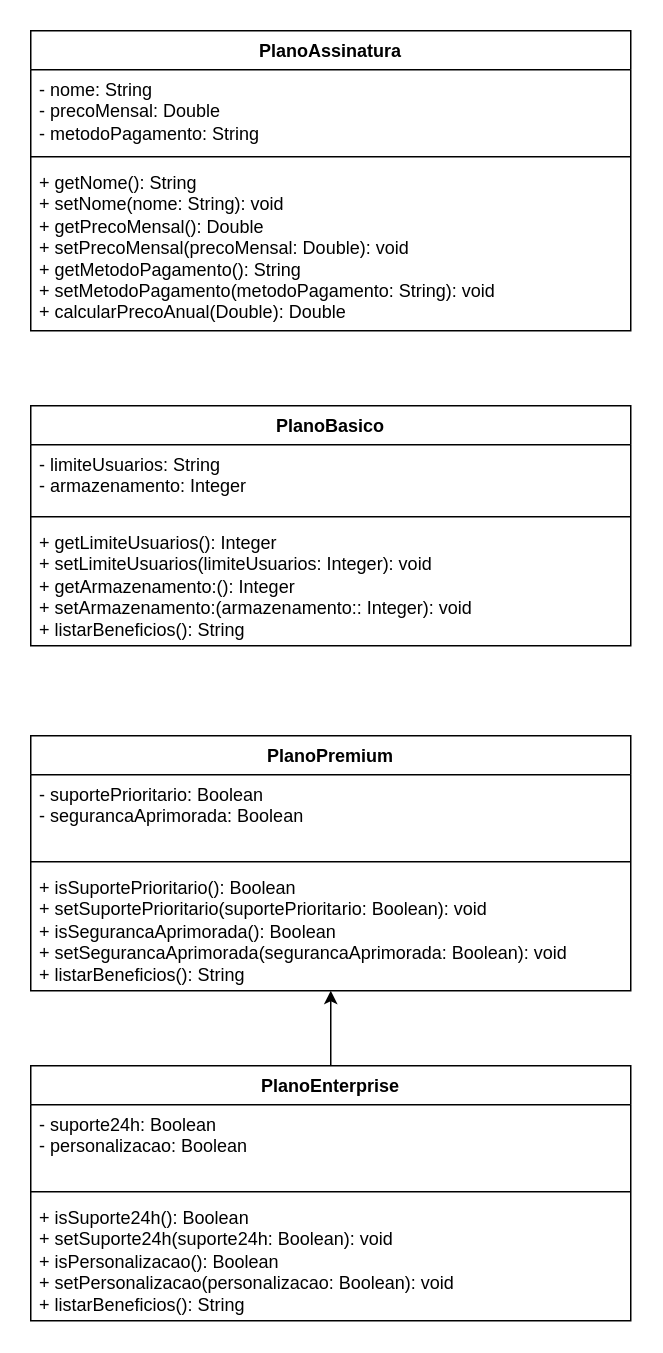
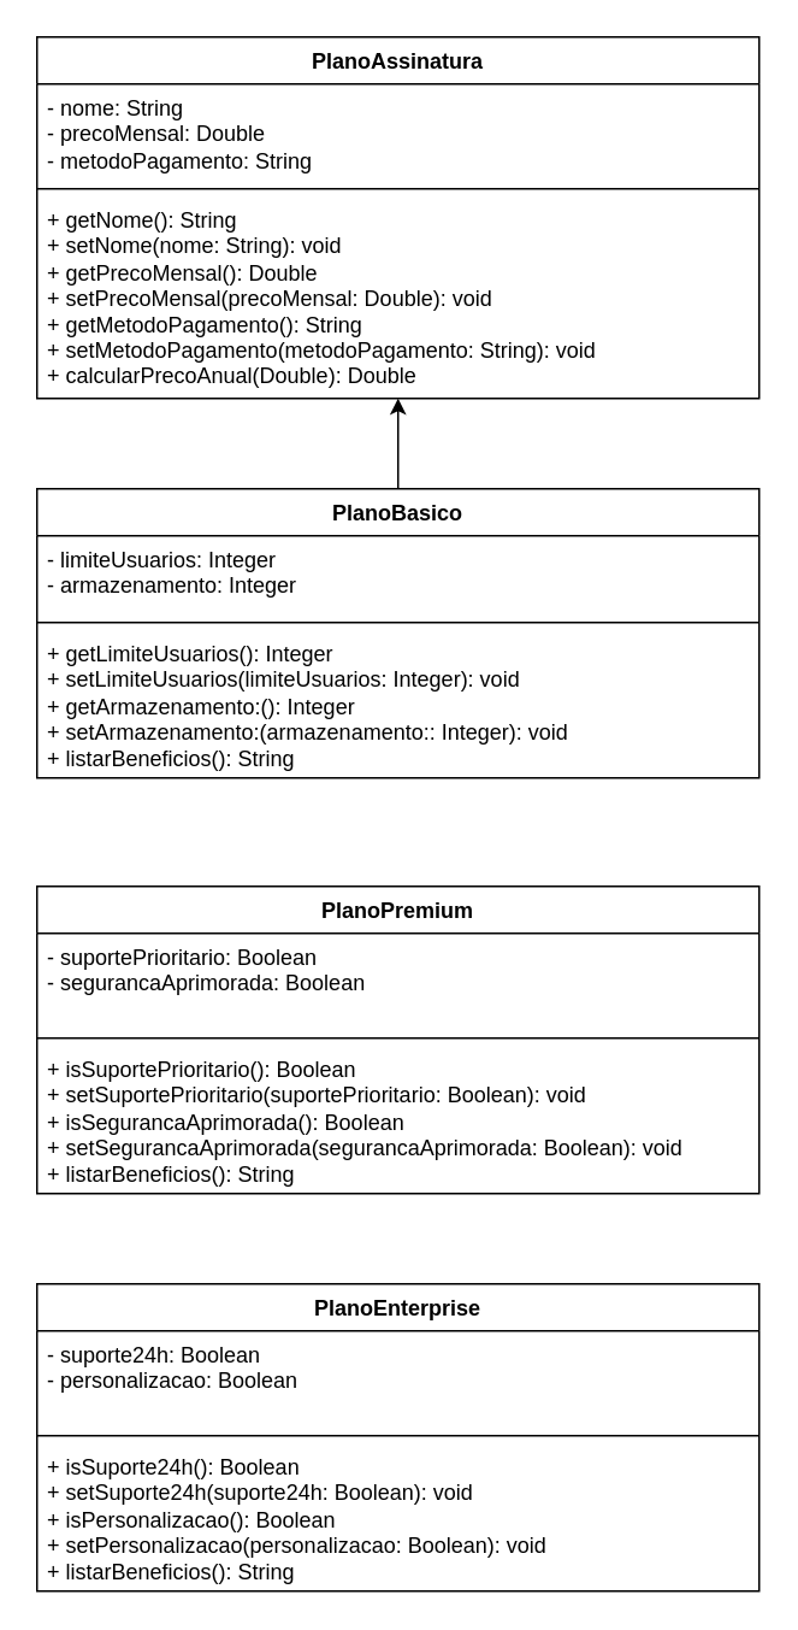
  <mxCell id="0" />
  <mxCell id="1" parent="0" />
  <mxCell id="2" value="PlanoAssinatura" style="swimlane;fontStyle=1;align=center;verticalAlign=top;childLayout=stackLayout;horizontal=1;startSize=26;horizontalStack=0;resizeParent=1;resizeParentMax=0;resizeLast=0;collapsible=1;marginBottom=0;whiteSpace=wrap;html=1;" vertex="1" parent="1"><mxGeometry x="20" y="20" width="400" height="200" as="geometry" /></mxCell>
  <mxCell id="3" value="- nome: String&lt;div&gt;- precoMensal: Double&lt;/div&gt;&lt;div&gt;- metodoPagamento: String&lt;/div&gt;&lt;div&gt;&lt;br&gt;&lt;/div&gt;" style="text;strokeColor=none;fillColor=none;align=left;verticalAlign=top;spacingLeft=4;spacingRight=4;overflow=hidden;rotatable=0;points=[[0,0.5],[1,0.5]];portConstraint=eastwest;whiteSpace=wrap;html=1;" vertex="1" parent="2"><mxGeometry y="26" width="400" height="54" as="geometry" /></mxCell>
  <mxCell id="4" value="" style="line;strokeWidth=1;fillColor=none;align=left;verticalAlign=middle;spacingTop=-1;spacingLeft=3;spacingRight=3;rotatable=0;labelPosition=right;points=[];portConstraint=eastwest;strokeColor=inherit;" vertex="1" parent="2"><mxGeometry y="80" width="400" height="8" as="geometry" /></mxCell>
  <mxCell id="5" value="+ getNome(): String&lt;div&gt;+ setNome(nome: String): void&lt;/div&gt;&lt;div&gt;+ getPrecoMensal(): Double&lt;div&gt;+ setPrecoMensal(precoMensal: Double): void&lt;/div&gt;&lt;/div&gt;&lt;div&gt;+ getMetodoPagamento(): String&lt;div&gt;+ setMetodoPagamento(metodoPagamento: String): void&lt;/div&gt;&lt;/div&gt;&lt;div&gt;+ calcularPrecoAnual(Double): Double&lt;/div&gt;" style="text;strokeColor=none;fillColor=none;align=left;verticalAlign=top;spacingLeft=4;spacingRight=4;overflow=hidden;rotatable=0;points=[[0,0.5],[1,0.5]];portConstraint=eastwest;whiteSpace=wrap;html=1;" vertex="1" parent="2"><mxGeometry y="88" width="400" height="112" as="geometry" /></mxCell>
+ <mxCell id="6" style="edgeStyle=orthogonalEdgeStyle;rounded=0;orthogonalLoop=1;jettySize=auto;html=1;entryX=0.5;entryY=1;entryDx=0;entryDy=0;" edge="1" parent="1" source="7" target="2"><mxGeometry relative="1" as="geometry" /></mxCell>
  <mxCell id="7" value="PlanoBasico" style="swimlane;fontStyle=1;align=center;verticalAlign=top;childLayout=stackLayout;horizontal=1;startSize=26;horizontalStack=0;resizeParent=1;resizeParentMax=0;resizeLast=0;collapsible=1;marginBottom=0;whiteSpace=wrap;html=1;" vertex="1" parent="1"><mxGeometry x="20" y="270" width="400" height="160" as="geometry" /></mxCell>
- <mxCell id="8" value="- limiteUsuarios: String&lt;div&gt;- armazenamento: Integer&lt;/div&gt;" style="text;strokeColor=none;fillColor=none;align=left;verticalAlign=top;spacingLeft=4;spacingRight=4;overflow=hidden;rotatable=0;points=[[0,0.5],[1,0.5]];portConstraint=eastwest;whiteSpace=wrap;html=1;" vertex="1" parent="7"><mxGeometry y="26" width="400" height="44" as="geometry" /></mxCell>
+ <mxCell id="8" value="- limiteUsuarios: Integer&lt;div&gt;- armazenamento: Integer&lt;/div&gt;" style="text;strokeColor=none;fillColor=none;align=left;verticalAlign=top;spacingLeft=4;spacingRight=4;overflow=hidden;rotatable=0;points=[[0,0.5],[1,0.5]];portConstraint=eastwest;whiteSpace=wrap;html=1;" vertex="1" parent="7"><mxGeometry y="26" width="400" height="44" as="geometry" /></mxCell>
  <mxCell id="9" value="" style="line;strokeWidth=1;fillColor=none;align=left;verticalAlign=middle;spacingTop=-1;spacingLeft=3;spacingRight=3;rotatable=0;labelPosition=right;points=[];portConstraint=eastwest;strokeColor=inherit;" vertex="1" parent="7"><mxGeometry y="70" width="400" height="8" as="geometry" /></mxCell>
  <mxCell id="10" value="+ getLimiteUsuarios(): Integer&lt;div&gt;+ setLimiteUsuarios(limiteUsuarios: Integer): void&lt;/div&gt;&lt;div&gt;+ getArmazenamento:(): Integer&lt;div&gt;+ setA&lt;span style=&quot;background-color: transparent; color: light-dark(rgb(0, 0, 0), rgb(255, 255, 255));&quot;&gt;rmazenamento:&lt;/span&gt;&lt;span style=&quot;background-color: transparent; color: light-dark(rgb(0, 0, 0), rgb(255, 255, 255));&quot;&gt;(armazenamento:&lt;/span&gt;&lt;span style=&quot;background-color: transparent; color: light-dark(rgb(0, 0, 0), rgb(255, 255, 255));&quot;&gt;: Integer): void&lt;/span&gt;&lt;/div&gt;&lt;/div&gt;&lt;div&gt;+ listarBeneficios(): String&lt;/div&gt;" style="text;strokeColor=none;fillColor=none;align=left;verticalAlign=top;spacingLeft=4;spacingRight=4;overflow=hidden;rotatable=0;points=[[0,0.5],[1,0.5]];portConstraint=eastwest;whiteSpace=wrap;html=1;" vertex="1" parent="7"><mxGeometry y="78" width="400" height="82" as="geometry" /></mxCell>
  <mxCell id="11" value="PlanoPremium" style="swimlane;fontStyle=1;align=center;verticalAlign=top;childLayout=stackLayout;horizontal=1;startSize=26;horizontalStack=0;resizeParent=1;resizeParentMax=0;resizeLast=0;collapsible=1;marginBottom=0;whiteSpace=wrap;html=1;" vertex="1" parent="1"><mxGeometry x="20" y="490" width="400" height="170" as="geometry" /></mxCell>
  <mxCell id="12" value="- suportePrioritario: Boolean&lt;div&gt;- segurancaAprimorada: Boolean&lt;/div&gt;" style="text;strokeColor=none;fillColor=none;align=left;verticalAlign=top;spacingLeft=4;spacingRight=4;overflow=hidden;rotatable=0;points=[[0,0.5],[1,0.5]];portConstraint=eastwest;whiteSpace=wrap;html=1;" vertex="1" parent="11"><mxGeometry y="26" width="400" height="54" as="geometry" /></mxCell>
  <mxCell id="13" value="" style="line;strokeWidth=1;fillColor=none;align=left;verticalAlign=middle;spacingTop=-1;spacingLeft=3;spacingRight=3;rotatable=0;labelPosition=right;points=[];portConstraint=eastwest;strokeColor=inherit;" vertex="1" parent="11"><mxGeometry y="80" width="400" height="8" as="geometry" /></mxCell>
  <mxCell id="14" value="+ isSuportePrioritario(): Boolean&lt;div&gt;+ setSuportePrioritario(suportePrioritario: Boolean): void&lt;/div&gt;&lt;div&gt;+ isSegurancaAprimorada(): Boolean&lt;/div&gt;&lt;div&gt;+ setSegurancaAprimorada(segurancaAprimorada: Boolean): void&lt;/div&gt;&lt;div&gt;+ listarBeneficios(): String&lt;/div&gt;" style="text;strokeColor=none;fillColor=none;align=left;verticalAlign=top;spacingLeft=4;spacingRight=4;overflow=hidden;rotatable=0;points=[[0,0.5],[1,0.5]];portConstraint=eastwest;whiteSpace=wrap;html=1;" vertex="1" parent="11"><mxGeometry y="88" width="400" height="82" as="geometry" /></mxCell>
- <mxCell id="15" style="edgeStyle=orthogonalEdgeStyle;rounded=0;orthogonalLoop=1;jettySize=auto;html=1;" edge="1" parent="1" source="16" target="11"><mxGeometry relative="1" as="geometry" /></mxCell>
  <mxCell id="16" value="PlanoEnterprise" style="swimlane;fontStyle=1;align=center;verticalAlign=top;childLayout=stackLayout;horizontal=1;startSize=26;horizontalStack=0;resizeParent=1;resizeParentMax=0;resizeLast=0;collapsible=1;marginBottom=0;whiteSpace=wrap;html=1;" vertex="1" parent="1"><mxGeometry x="20" y="710" width="400" height="170" as="geometry" /></mxCell>
  <mxCell id="17" value="- suporte24h: Boolean&lt;div&gt;- personalizacao: Boolean&lt;/div&gt;" style="text;strokeColor=none;fillColor=none;align=left;verticalAlign=top;spacingLeft=4;spacingRight=4;overflow=hidden;rotatable=0;points=[[0,0.5],[1,0.5]];portConstraint=eastwest;whiteSpace=wrap;html=1;" vertex="1" parent="16"><mxGeometry y="26" width="400" height="54" as="geometry" /></mxCell>
  <mxCell id="18" value="" style="line;strokeWidth=1;fillColor=none;align=left;verticalAlign=middle;spacingTop=-1;spacingLeft=3;spacingRight=3;rotatable=0;labelPosition=right;points=[];portConstraint=eastwest;strokeColor=inherit;" vertex="1" parent="16"><mxGeometry y="80" width="400" height="8" as="geometry" /></mxCell>
  <mxCell id="19" value="+ isSuporte24h(): Boolean&lt;div&gt;+ setSuporte24h(suporte24h: Boolean): void&lt;/div&gt;&lt;div&gt;+ isPersonalizacao(): Boolean&lt;/div&gt;&lt;div&gt;+ setPersonalizacao(personalizacao: Boolean): void&lt;/div&gt;&lt;div&gt;+ listarBeneficios(): String&lt;/div&gt;" style="text;strokeColor=none;fillColor=none;align=left;verticalAlign=top;spacingLeft=4;spacingRight=4;overflow=hidden;rotatable=0;points=[[0,0.5],[1,0.5]];portConstraint=eastwest;whiteSpace=wrap;html=1;" vertex="1" parent="16"><mxGeometry y="88" width="400" height="82" as="geometry" /></mxCell>
